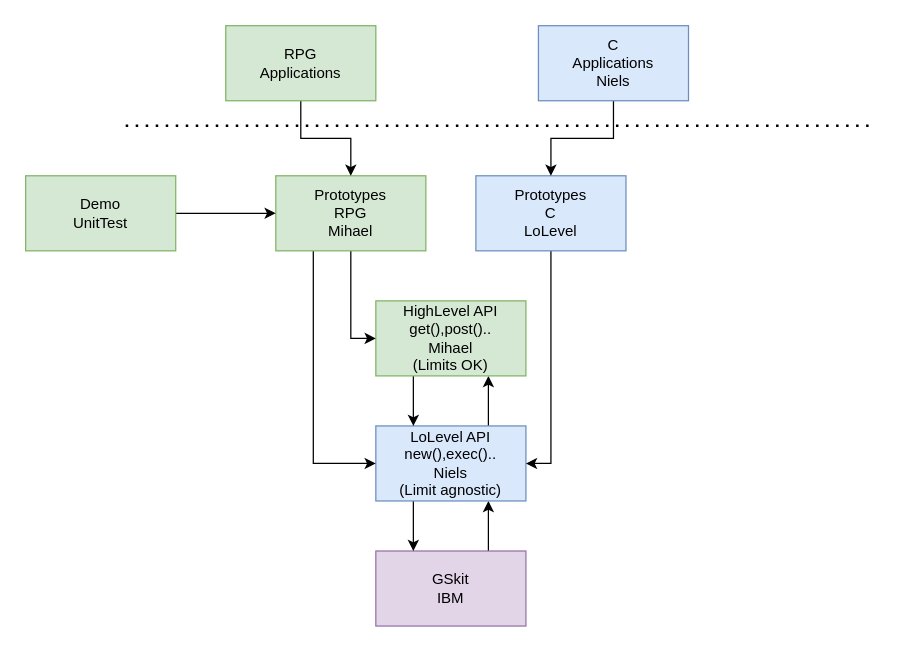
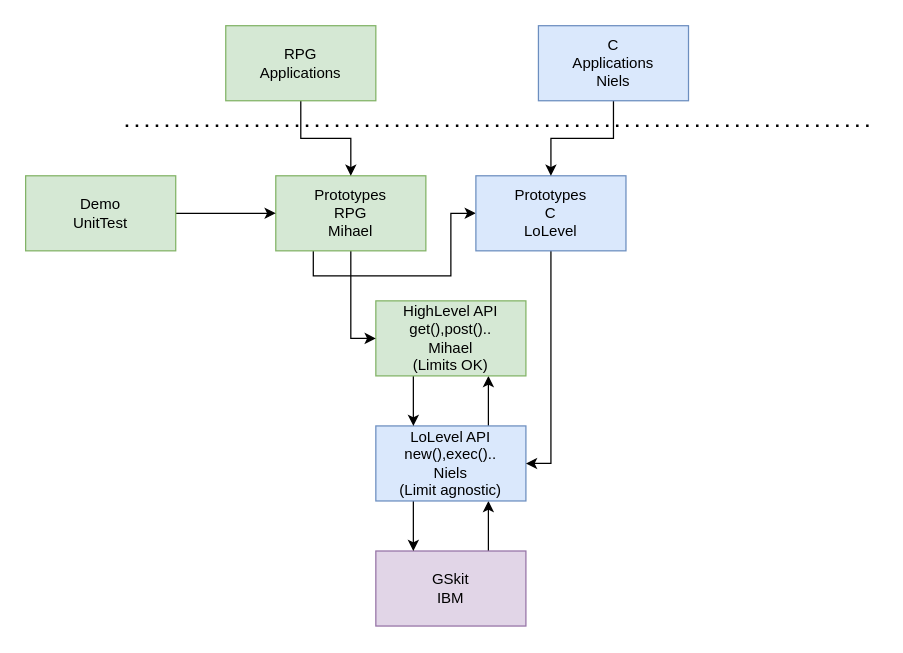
  <mxCell id="0" />
  <mxCell id="1" parent="0" />
  <mxCell id="2" style="edgeStyle=orthogonalEdgeStyle;rounded=0;orthogonalLoop=1;jettySize=auto;html=1;exitX=0.75;exitY=0;exitDx=0;exitDy=0;entryX=0.75;entryY=1;entryDx=0;entryDy=0;" edge="1" parent="1" source="3" target="6"><mxGeometry relative="1" as="geometry" /></mxCell>
  <mxCell id="3" value="GSkit&lt;br&gt;IBM" style="rounded=0;whiteSpace=wrap;html=1;fillColor=#e1d5e7;strokeColor=#9673a6;" vertex="1" parent="1"><mxGeometry x="300" y="440" width="120" height="60" as="geometry" /></mxCell>
  <mxCell id="4" style="edgeStyle=orthogonalEdgeStyle;rounded=0;orthogonalLoop=1;jettySize=auto;html=1;exitX=0.25;exitY=1;exitDx=0;exitDy=0;entryX=0.25;entryY=0;entryDx=0;entryDy=0;" edge="1" parent="1" source="6" target="3"><mxGeometry relative="1" as="geometry" /></mxCell>
  <mxCell id="5" style="edgeStyle=orthogonalEdgeStyle;rounded=0;orthogonalLoop=1;jettySize=auto;html=1;exitX=0.75;exitY=0;exitDx=0;exitDy=0;entryX=0.75;entryY=1;entryDx=0;entryDy=0;" edge="1" parent="1" source="6" target="8"><mxGeometry relative="1" as="geometry" /></mxCell>
  <mxCell id="6" value="LoLevel API&lt;br&gt;new(),exec()..&lt;br&gt;Niels&lt;br&gt;(Limit agnostic)" style="rounded=0;whiteSpace=wrap;html=1;fillColor=#dae8fc;strokeColor=#6c8ebf;" vertex="1" parent="1"><mxGeometry x="300" y="340" width="120" height="60" as="geometry" /></mxCell>
  <mxCell id="7" style="edgeStyle=orthogonalEdgeStyle;rounded=0;orthogonalLoop=1;jettySize=auto;html=1;exitX=0.25;exitY=1;exitDx=0;exitDy=0;entryX=0.25;entryY=0;entryDx=0;entryDy=0;" edge="1" parent="1" source="8" target="6"><mxGeometry relative="1" as="geometry" /></mxCell>
  <mxCell id="8" value="HighLevel API&lt;br&gt;get(),post()..&lt;br&gt;Mihael&lt;br&gt;(Limits OK)" style="rounded=0;whiteSpace=wrap;html=1;fillColor=#d5e8d4;strokeColor=#82b366;" vertex="1" parent="1"><mxGeometry x="300" y="240" width="120" height="60" as="geometry" /></mxCell>
  <mxCell id="9" style="edgeStyle=orthogonalEdgeStyle;rounded=0;orthogonalLoop=1;jettySize=auto;html=1;exitX=0.5;exitY=1;exitDx=0;exitDy=0;entryX=0;entryY=0.5;entryDx=0;entryDy=0;" edge="1" parent="1" source="11" target="8"><mxGeometry relative="1" as="geometry" /></mxCell>
- <mxCell id="10" style="edgeStyle=orthogonalEdgeStyle;rounded=0;orthogonalLoop=1;jettySize=auto;html=1;exitX=0.25;exitY=1;exitDx=0;exitDy=0;entryX=0;entryY=0.5;entryDx=0;entryDy=0;" edge="1" parent="1" source="11" target="6"><mxGeometry relative="1" as="geometry" /></mxCell>
+ <mxCell id="10" style="edgeStyle=orthogonalEdgeStyle;rounded=0;orthogonalLoop=1;jettySize=auto;html=1;exitX=0.25;exitY=1;exitDx=0;exitDy=0;" edge="1" parent="1" source="11" target="13"><mxGeometry relative="1" as="geometry" /></mxCell>
  <mxCell id="11" value="Prototypes&lt;br&gt;RPG&lt;br&gt;Mihael" style="rounded=0;whiteSpace=wrap;html=1;fillColor=#d5e8d4;strokeColor=#82b366;" vertex="1" parent="1"><mxGeometry x="220" y="140" width="120" height="60" as="geometry" /></mxCell>
  <mxCell id="12" style="edgeStyle=orthogonalEdgeStyle;rounded=0;orthogonalLoop=1;jettySize=auto;html=1;exitX=0.5;exitY=1;exitDx=0;exitDy=0;entryX=1;entryY=0.5;entryDx=0;entryDy=0;" edge="1" parent="1" source="13" target="6"><mxGeometry relative="1" as="geometry" /></mxCell>
  <mxCell id="13" value="Prototypes&lt;br&gt;C&lt;br&gt;LoLevel" style="rounded=0;whiteSpace=wrap;html=1;fillColor=#dae8fc;strokeColor=#6c8ebf;" vertex="1" parent="1"><mxGeometry x="380" y="140" width="120" height="60" as="geometry" /></mxCell>
  <mxCell id="14" style="edgeStyle=orthogonalEdgeStyle;rounded=0;orthogonalLoop=1;jettySize=auto;html=1;exitX=0.5;exitY=1;exitDx=0;exitDy=0;entryX=0.5;entryY=0;entryDx=0;entryDy=0;" edge="1" parent="1" source="15" target="11"><mxGeometry relative="1" as="geometry" /></mxCell>
  <mxCell id="15" value="RPG&lt;br&gt;Applications" style="rounded=0;whiteSpace=wrap;html=1;fillColor=#d5e8d4;strokeColor=#82b366;" vertex="1" parent="1"><mxGeometry x="180" y="20" width="120" height="60" as="geometry" /></mxCell>
  <mxCell id="16" style="edgeStyle=orthogonalEdgeStyle;rounded=0;orthogonalLoop=1;jettySize=auto;html=1;entryX=0.5;entryY=0;entryDx=0;entryDy=0;" edge="1" parent="1" source="17" target="13"><mxGeometry relative="1" as="geometry" /></mxCell>
  <mxCell id="17" value="C&lt;br&gt;Applications&lt;br&gt;Niels" style="rounded=0;whiteSpace=wrap;html=1;fillColor=#dae8fc;strokeColor=#6c8ebf;" vertex="1" parent="1"><mxGeometry x="430" y="20" width="120" height="60" as="geometry" /></mxCell>
  <mxCell id="18" value="" style="endArrow=none;dashed=1;html=1;dashPattern=1 3;strokeWidth=2;rounded=0;" edge="1" parent="1"><mxGeometry width="50" height="50" relative="1" as="geometry"><mxPoint x="100" y="100" as="sourcePoint" /><mxPoint x="700" y="100" as="targetPoint" /></mxGeometry></mxCell>
  <mxCell id="19" style="edgeStyle=orthogonalEdgeStyle;rounded=0;orthogonalLoop=1;jettySize=auto;html=1;exitX=1;exitY=0.5;exitDx=0;exitDy=0;entryX=0;entryY=0.5;entryDx=0;entryDy=0;" edge="1" parent="1" source="20" target="11"><mxGeometry relative="1" as="geometry" /></mxCell>
  <mxCell id="20" value="Demo&lt;br&gt;UnitTest" style="rounded=0;whiteSpace=wrap;html=1;fillColor=#d5e8d4;strokeColor=#82b366;" vertex="1" parent="1"><mxGeometry x="20" y="140" width="120" height="60" as="geometry" /></mxCell>
